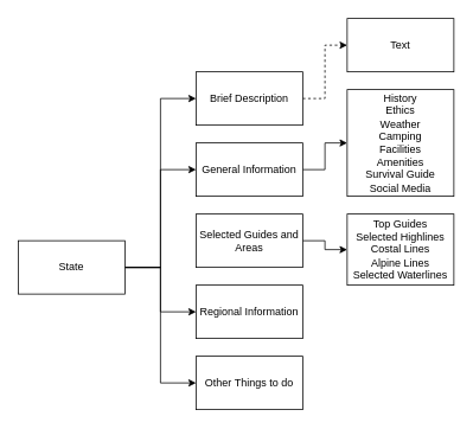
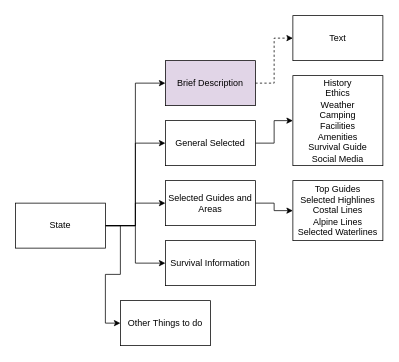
  <mxCell id="0" />
  <mxCell id="1" parent="0" />
  <mxCell id="2" style="edgeStyle=orthogonalEdgeStyle;rounded=0;orthogonalLoop=1;jettySize=auto;html=1;exitX=1;exitY=0.5;exitDx=0;exitDy=0;entryX=0;entryY=0.5;entryDx=0;entryDy=0;" edge="1" parent="1" source="7" target="9"><mxGeometry relative="1" as="geometry" /></mxCell>
  <mxCell id="3" style="edgeStyle=orthogonalEdgeStyle;rounded=0;orthogonalLoop=1;jettySize=auto;html=1;entryX=0;entryY=0.5;entryDx=0;entryDy=0;" edge="1" parent="1" source="7" target="11"><mxGeometry relative="1" as="geometry" /></mxCell>
+ <mxCell id="4" style="edgeStyle=orthogonalEdgeStyle;rounded=0;orthogonalLoop=1;jettySize=auto;html=1;entryX=0;entryY=0.5;entryDx=0;entryDy=0;" edge="1" parent="1" source="7" target="13"><mxGeometry relative="1" as="geometry" /></mxCell>
  <mxCell id="5" style="edgeStyle=orthogonalEdgeStyle;rounded=0;orthogonalLoop=1;jettySize=auto;html=1;entryX=0;entryY=0.5;entryDx=0;entryDy=0;" edge="1" parent="1" source="7" target="15"><mxGeometry relative="1" as="geometry" /></mxCell>
  <mxCell id="6" style="edgeStyle=orthogonalEdgeStyle;rounded=0;orthogonalLoop=1;jettySize=auto;html=1;entryX=0;entryY=0.5;entryDx=0;entryDy=0;" edge="1" parent="1" source="7" target="14"><mxGeometry relative="1" as="geometry" /></mxCell>
  <mxCell id="7" value="State" style="rounded=0;whiteSpace=wrap;html=1;" vertex="1" parent="1"><mxGeometry x="20" y="270" width="120" height="60" as="geometry" /></mxCell>
  <mxCell id="8" style="edgeStyle=orthogonalEdgeStyle;rounded=0;orthogonalLoop=1;jettySize=auto;html=1;entryX=0;entryY=0.5;entryDx=0;entryDy=0;dashed=1;" edge="1" parent="1" source="9" target="16"><mxGeometry relative="1" as="geometry" /></mxCell>
- <mxCell id="9" value="Brief Description" style="rounded=0;whiteSpace=wrap;html=1;" vertex="1" parent="1"><mxGeometry x="220" y="80" width="120" height="60" as="geometry" /></mxCell>
+ <mxCell id="9" value="Brief Description" style="rounded=0;whiteSpace=wrap;html=1;fillColor=#e1d5e7;" vertex="1" parent="1"><mxGeometry x="220" y="80" width="120" height="60" as="geometry" /></mxCell>
  <mxCell id="10" style="edgeStyle=orthogonalEdgeStyle;rounded=0;orthogonalLoop=1;jettySize=auto;html=1;entryX=0;entryY=0.5;entryDx=0;entryDy=0;" edge="1" parent="1" source="11" target="17"><mxGeometry relative="1" as="geometry" /></mxCell>
- <mxCell id="11" value="General Information" style="rounded=0;whiteSpace=wrap;html=1;" vertex="1" parent="1"><mxGeometry x="220" y="160" width="120" height="60" as="geometry" /></mxCell>
+ <mxCell id="11" value="General Selected" style="rounded=0;whiteSpace=wrap;html=1;" vertex="1" parent="1"><mxGeometry x="220" y="160" width="120" height="60" as="geometry" /></mxCell>
  <mxCell id="12" style="edgeStyle=orthogonalEdgeStyle;rounded=0;orthogonalLoop=1;jettySize=auto;html=1;entryX=0;entryY=0.5;entryDx=0;entryDy=0;" edge="1" parent="1" source="13" target="18"><mxGeometry relative="1" as="geometry" /></mxCell>
  <mxCell id="13" value="Selected Guides and Areas" style="rounded=0;whiteSpace=wrap;html=1;" vertex="1" parent="1"><mxGeometry x="220" y="240" width="120" height="60" as="geometry" /></mxCell>
- <mxCell id="14" value="Other Things to do" style="rounded=0;whiteSpace=wrap;html=1;" vertex="1" parent="1"><mxGeometry x="220" y="400" width="120" height="60" as="geometry" /></mxCell>
- <mxCell id="15" value="Regional Information" style="rounded=0;whiteSpace=wrap;html=1;" vertex="1" parent="1"><mxGeometry x="220" y="320" width="120" height="60" as="geometry" /></mxCell>
+ <mxCell id="14" value="Other Things to do" style="rounded=0;whiteSpace=wrap;html=1;" vertex="1" parent="1"><mxGeometry x="160" y="400" width="120" height="60" as="geometry" /></mxCell>
+ <mxCell id="15" value="Survival Information" style="rounded=0;whiteSpace=wrap;html=1;" vertex="1" parent="1"><mxGeometry x="220" y="320" width="120" height="60" as="geometry" /></mxCell>
  <mxCell id="16" value="Text" style="rounded=0;whiteSpace=wrap;html=1;" vertex="1" parent="1"><mxGeometry x="390" y="20" width="120" height="60" as="geometry" /></mxCell>
  <mxCell id="17" value="History&lt;br&gt;Ethics&lt;br&gt;Weather&lt;br&gt;Camping&lt;br&gt;Facilities&lt;br&gt;Amenities&lt;br&gt;Survival Guide&lt;br&gt;Social Media" style="rounded=0;whiteSpace=wrap;html=1;" vertex="1" parent="1"><mxGeometry x="390" y="100" width="120" height="120" as="geometry" /></mxCell>
  <mxCell id="18" value="Top Guides&lt;br&gt;Selected Highlines&lt;br&gt;Costal Lines&lt;br&gt;Alpine Lines&lt;br&gt;Selected Waterlines" style="rounded=0;whiteSpace=wrap;html=1;" vertex="1" parent="1"><mxGeometry x="390" y="240" width="120" height="80" as="geometry" /></mxCell>
